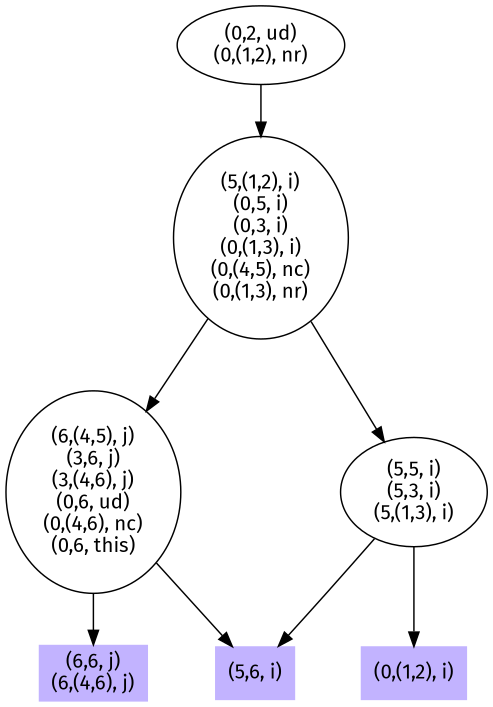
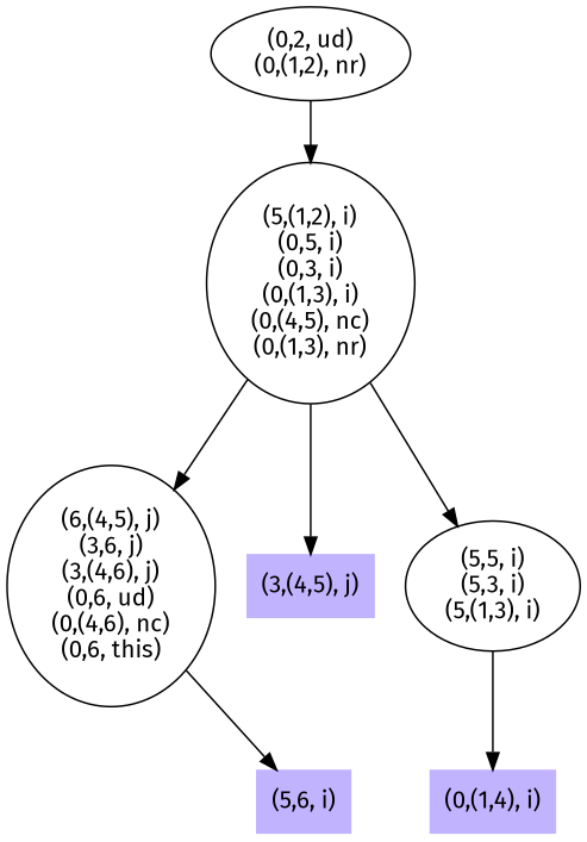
  digraph {
    fontname="Fira Sans"
    node [fontname="Fira Sans"]
    edge [fontname="Fira Sans"]
-   n1 [color=".7 .3 1.0" label="(6,6, j)\n(6,(4,6), j)" shape=box style=filled]
    n2 [color=".7 .3 1.0" label="(5,6, i)" shape=box style=filled]
    n3 [label="(6,(4,5), j)\n(3,6, j)\n(3,(4,6), j)\n(0,6, ud)\n(0,(4,6), nc)\n(0,6, this)"]
+   n4 [color=".7 .3 1.0" label="(3,(4,5), j)" shape=box style=filled]
    n5 [label="(5,5, i)\n(5,3, i)\n(5,(1,3), i)"]
-   n6 [color=".7 .3 1.0" label="(0,(1,2), i)" shape=box style=filled]
+   n6 [color=".7 .3 1.0" label="(0,(1,4), i)" shape=box style=filled]
    n7 [label="(5,(1,2), i)\n(0,5, i)\n(0,3, i)\n(0,(1,3), i)\n(0,(4,5), nc)\n(0,(1,3), nr)"]
    n8 [label="(0,2, ud)\n(0,(1,2), nr)"]
-   n3 -> n1
    n3 -> n2
-   n5 -> n2
    n5 -> n6
    n7 -> n3
+   n7 -> n4
    n7 -> n5
    n8 -> n7
  }
